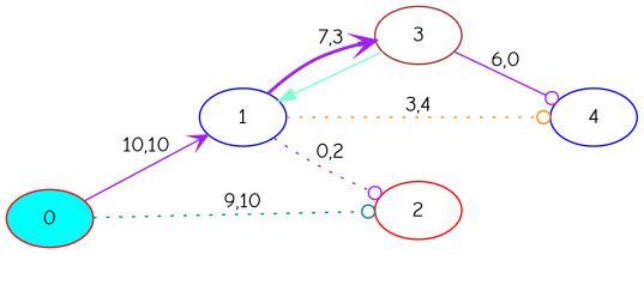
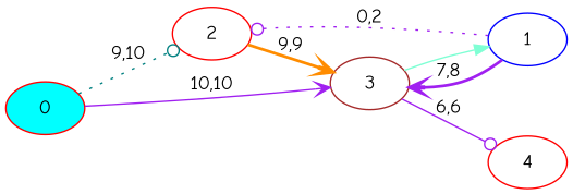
  digraph {
    fontname="Comic Neue"
    rankdir=LR
    node [color=red fontname="Comic Neue"]
    edge [arrowhead=odot color=purple fontname="Comic Neue" style=dotted]
    0 [fillcolor=aqua style=filled]
    1 [color=blue]
    2
-   4 [color=blue]
+   4
    3 [color=brown]
-   0 -> 1 [arrowhead=vee label="10,10" style=solid]
+   0 -> 3 [arrowhead=vee label="10,10" style=solid]
    0 -> 2 [color=teal label="9,10"]
    0 -> 4 [style=invis arrowhead="" color=""]
    1 -> 2 [label="0,2"]
-   1 -> 4 [color=darkorange label="3,4"]
-   1 -> 3 [arrowhead=vee label="7,3" style=bold]
+   1 -> 3 [arrowhead=vee label="7,8" style=bold]
+   2 -> 3 [arrowhead=vee color=darkorange label="9,9" style=bold]
    3 -> 1 [color=aquamarine arrowhead="" style=""]
-   3 -> 4 [label="6,0" style=solid]
+   3 -> 4 [label="6,6" style=solid]
  }
